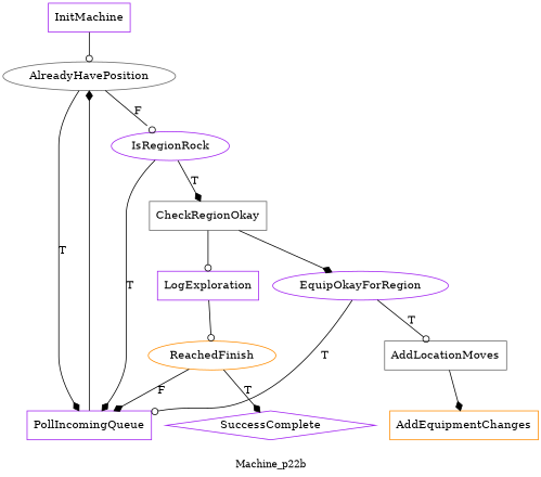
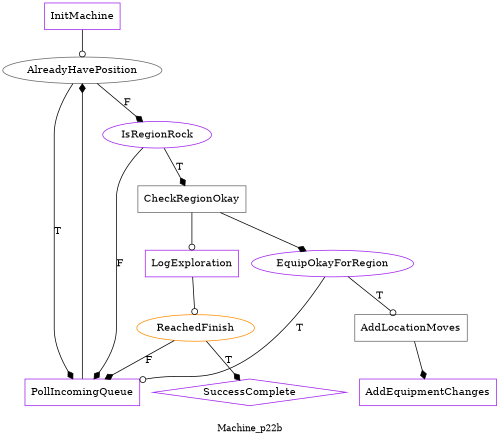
  digraph {
    fontsize=12
    label=Machine_p22b
    node [color=purple shape=box]
    edge [arrowhead=diamond]
    AlreadyHavePosition [color=gray40 shape=ellipse]
    InitMachine
    PollIncomingQueue
    IsRegionRock [shape=ellipse]
    CheckRegionOkay [color=gray40]
    EquipOkayForRegion [shape=ellipse]
    LogExploration
    AddLocationMoves [color=gray40]
-   AddEquipmentChanges [color=darkorange]
+   AddEquipmentChanges
    ReachedFinish [color=darkorange shape=ellipse]
    SuccessComplete [shape=diamond]
    AlreadyHavePosition -> PollIncomingQueue [label=T]
-   AlreadyHavePosition -> IsRegionRock [arrowhead=odot label=F]
+   AlreadyHavePosition -> IsRegionRock [label=F]
    InitMachine -> AlreadyHavePosition [arrowhead=odot]
    PollIncomingQueue -> AlreadyHavePosition
-   IsRegionRock -> PollIncomingQueue [label=T]
+   IsRegionRock -> PollIncomingQueue [label=F]
    IsRegionRock -> CheckRegionOkay [label=T]
    CheckRegionOkay -> EquipOkayForRegion
    CheckRegionOkay -> LogExploration [arrowhead=odot]
    EquipOkayForRegion -> PollIncomingQueue [arrowhead=odot label=T]
    EquipOkayForRegion -> AddLocationMoves [arrowhead=odot label=T]
    LogExploration -> ReachedFinish [arrowhead=odot]
    AddLocationMoves -> AddEquipmentChanges
    ReachedFinish -> PollIncomingQueue [label=F]
    ReachedFinish -> SuccessComplete [label=T]
  }
